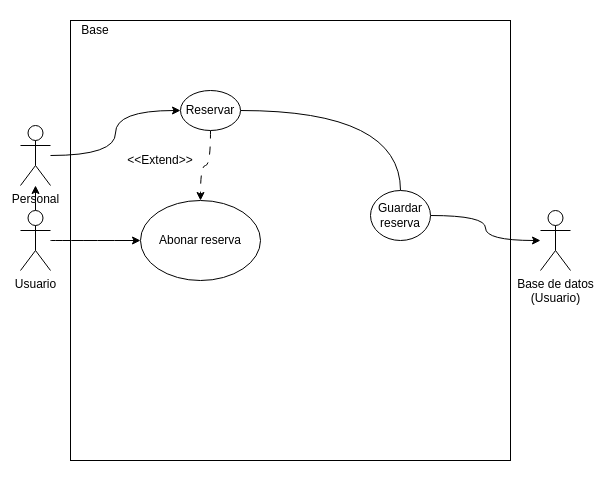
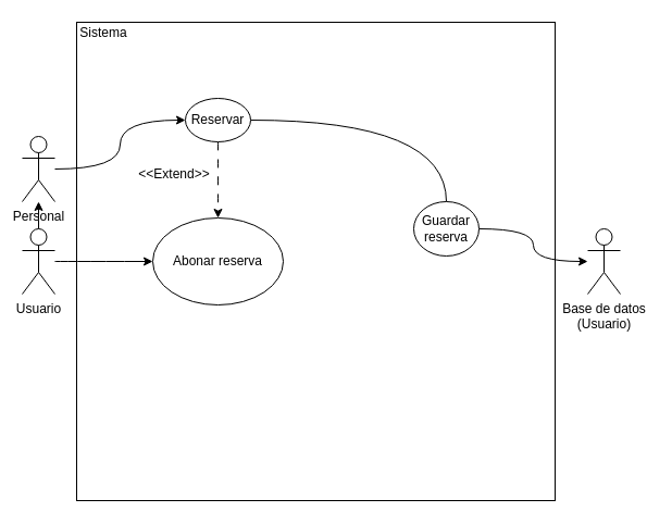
  <mxCell id="0" />
  <mxCell id="1" parent="0" />
  <mxCell id="2" value="" style="whiteSpace=wrap;html=1;aspect=fixed;" vertex="1" parent="1"><mxGeometry x="70" y="20" width="440" height="440" as="geometry" /></mxCell>
  <mxCell id="3" style="edgeStyle=orthogonalEdgeStyle;curved=1;rounded=0;orthogonalLoop=1;jettySize=auto;html=1;" edge="1" parent="1" source="5" target="14"><mxGeometry relative="1" as="geometry" /></mxCell>
  <mxCell id="4" style="edgeStyle=orthogonalEdgeStyle;curved=1;rounded=0;orthogonalLoop=1;jettySize=auto;html=1;" edge="1" parent="1" source="5" target="15"><mxGeometry relative="1" as="geometry" /></mxCell>
  <mxCell id="5" value="Usuario" style="shape=umlActor;verticalLabelPosition=bottom;verticalAlign=top;html=1;outlineConnect=0;" vertex="1" parent="1"><mxGeometry x="20" y="210" width="30" height="60" as="geometry" /></mxCell>
  <mxCell id="6" value="Base de datos&lt;div&gt;(Usuario)&lt;/div&gt;" style="shape=umlActor;verticalLabelPosition=bottom;verticalAlign=top;html=1;outlineConnect=0;" vertex="1" parent="1"><mxGeometry x="540" y="210" width="30" height="60" as="geometry" /></mxCell>
- <mxCell id="7" value="Base" style="text;html=1;align=center;verticalAlign=middle;whiteSpace=wrap;rounded=0;" vertex="1" parent="1"><mxGeometry x="70" y="20" width="50" height="20" as="geometry" /></mxCell>
+ <mxCell id="7" value="Sistema" style="text;html=1;align=center;verticalAlign=middle;whiteSpace=wrap;rounded=0;" vertex="1" parent="1"><mxGeometry x="70" y="20" width="50" height="20" as="geometry" /></mxCell>
  <mxCell id="8" style="edgeStyle=orthogonalEdgeStyle;curved=1;rounded=0;orthogonalLoop=1;jettySize=auto;html=1;endArrow=none;" edge="1" parent="1" source="10" target="12"><mxGeometry relative="1" as="geometry" /></mxCell>
  <mxCell id="9" style="edgeStyle=orthogonalEdgeStyle;curved=1;rounded=0;orthogonalLoop=1;jettySize=auto;html=1;dashed=1;dashPattern=8 8;" edge="1" parent="1" source="10" target="15"><mxGeometry relative="1" as="geometry" /></mxCell>
- <mxCell id="10" value="Reservar" style="ellipse;whiteSpace=wrap;html=1;" vertex="1" parent="1"><mxGeometry x="180" y="90" width="60" height="40" as="geometry" /></mxCell>
+ <mxCell id="10" value="Reservar" style="ellipse;whiteSpace=wrap;html=1;" vertex="1" parent="1"><mxGeometry x="170" y="90" width="60" height="40" as="geometry" /></mxCell>
  <mxCell id="11" style="edgeStyle=orthogonalEdgeStyle;curved=1;rounded=0;orthogonalLoop=1;jettySize=auto;html=1;" edge="1" parent="1" source="12" target="6"><mxGeometry relative="1" as="geometry" /></mxCell>
- <mxCell id="12" value="Guardar reserva" style="ellipse;whiteSpace=wrap;html=1;" vertex="1" parent="1"><mxGeometry x="370" y="190" width="60" height="50" as="geometry" /></mxCell>
+ <mxCell id="12" value="Guardar reserva" style="ellipse;whiteSpace=wrap;html=1;" vertex="1" parent="1"><mxGeometry x="380" y="185" width="60" height="50" as="geometry" /></mxCell>
  <mxCell id="13" style="edgeStyle=orthogonalEdgeStyle;curved=1;rounded=0;orthogonalLoop=1;jettySize=auto;html=1;" edge="1" parent="1" source="14" target="10"><mxGeometry relative="1" as="geometry" /></mxCell>
  <mxCell id="14" value="Personal" style="shape=umlActor;verticalLabelPosition=bottom;verticalAlign=top;html=1;outlineConnect=0;" vertex="1" parent="1"><mxGeometry x="20" y="125" width="30" height="60" as="geometry" /></mxCell>
  <mxCell id="15" value="Abonar reserva" style="ellipse;whiteSpace=wrap;html=1;" vertex="1" parent="1"><mxGeometry x="140" y="200" width="120" height="80" as="geometry" /></mxCell>
  <mxCell id="16" value="&amp;lt;&amp;lt;Extend&amp;gt;&amp;gt;" style="text;html=1;align=center;verticalAlign=middle;whiteSpace=wrap;rounded=0;" vertex="1" parent="1"><mxGeometry x="130" y="150" width="60" height="20" as="geometry" /></mxCell>
